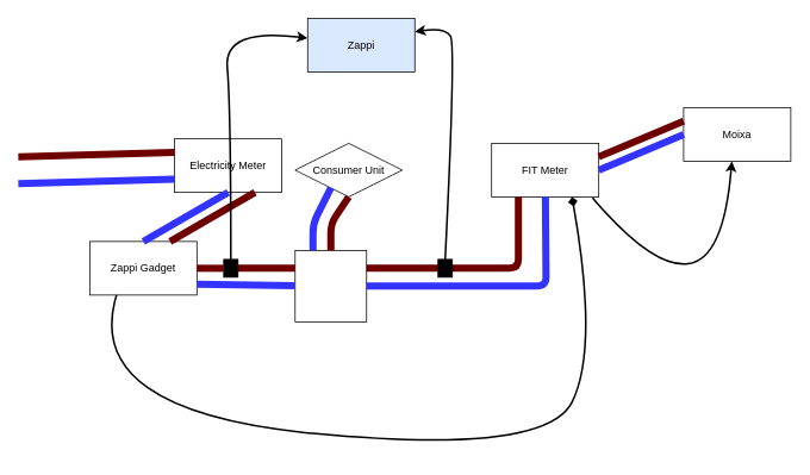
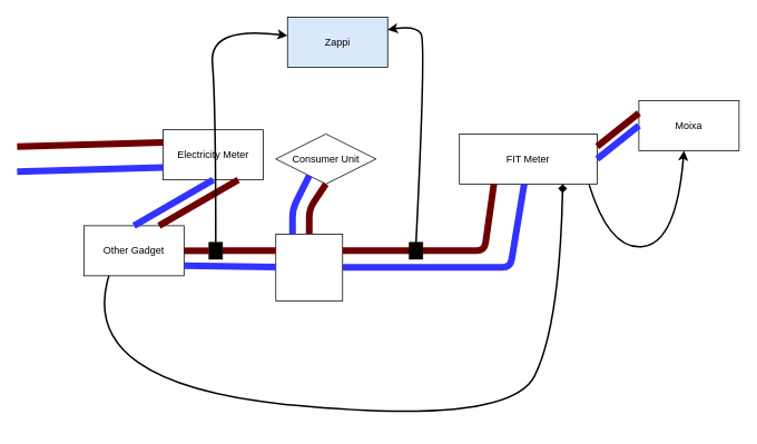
  <mxCell id="0" />
  <mxCell id="1" parent="0" />
  <mxCell id="2" value="Consumer Unit" style="rhombus;whiteSpace=wrap;html=1;" vertex="1" parent="1"><mxGeometry x="330" y="160" width="120" height="60" as="geometry" /></mxCell>
  <mxCell id="3" value="Electricity Meter" style="rounded=0;whiteSpace=wrap;html=1;" vertex="1" parent="1"><mxGeometry x="195" y="155" width="120" height="60" as="geometry" /></mxCell>
  <mxCell id="4" value="Zappi" style="rounded=0;whiteSpace=wrap;html=1;fillColor=#dae8fc;" vertex="1" parent="1"><mxGeometry x="344" y="20" width="120" height="60" as="geometry" /></mxCell>
- <mxCell id="5" value="FIT Meter" style="rounded=0;whiteSpace=wrap;html=1;" vertex="1" parent="1"><mxGeometry x="550" y="160" width="120" height="60" as="geometry" /></mxCell>
- <mxCell id="6" value="Zappi Gadget" style="rounded=0;whiteSpace=wrap;html=1;" vertex="1" parent="1"><mxGeometry x="100" y="270" width="120" height="60" as="geometry" /></mxCell>
+ <mxCell id="5" value="FIT Meter" style="rounded=0;whiteSpace=wrap;html=1;" vertex="1" parent="1"><mxGeometry x="550" y="160" width="165" height="60" as="geometry" /></mxCell>
+ <mxCell id="6" value="Other Gadget" style="rounded=0;whiteSpace=wrap;html=1;" vertex="1" parent="1"><mxGeometry x="100" y="270" width="120" height="60" as="geometry" /></mxCell>
  <mxCell id="7" value="Moixa" style="rounded=0;whiteSpace=wrap;html=1;" vertex="1" parent="1"><mxGeometry x="765" y="120" width="120" height="60" as="geometry" /></mxCell>
  <mxCell id="8" value="" style="endArrow=none;html=1;strokeColor=#3333FF;entryX=0;entryY=0.75;entryDx=0;entryDy=0;strokeWidth=8;" edge="1" parent="1" target="3"><mxGeometry width="50" height="50" relative="1" as="geometry"><mxPoint x="20" y="205" as="sourcePoint" /><mxPoint x="500" y="290" as="targetPoint" /><Array as="points" /></mxGeometry></mxCell>
  <mxCell id="9" value="" style="endArrow=none;html=1;strokeColor=#6F0000;entryX=0;entryY=0.25;entryDx=0;entryDy=0;strokeWidth=8;fillColor=#a20025;" edge="1" parent="1" target="3"><mxGeometry width="50" height="50" relative="1" as="geometry"><mxPoint x="20" y="175" as="sourcePoint" /><mxPoint x="110" y="215" as="targetPoint" /><Array as="points" /></mxGeometry></mxCell>
  <mxCell id="10" value="" style="endArrow=none;html=1;strokeColor=#3333FF;entryX=0.5;entryY=1;entryDx=0;entryDy=0;strokeWidth=8;exitX=0.5;exitY=0;exitDx=0;exitDy=0;" edge="1" parent="1" source="6" target="3"><mxGeometry width="50" height="50" relative="1" as="geometry"><mxPoint x="40" y="225" as="sourcePoint" /><mxPoint x="120" y="225" as="targetPoint" /><Array as="points" /></mxGeometry></mxCell>
  <mxCell id="11" value="" style="endArrow=none;html=1;strokeColor=#6F0000;entryX=0.75;entryY=1;entryDx=0;entryDy=0;strokeWidth=8;exitX=0.75;exitY=0;exitDx=0;exitDy=0;fillColor=#a20025;" edge="1" parent="1" source="6" target="3"><mxGeometry width="50" height="50" relative="1" as="geometry"><mxPoint x="50" y="235" as="sourcePoint" /><mxPoint x="130" y="235" as="targetPoint" /><Array as="points" /></mxGeometry></mxCell>
  <mxCell id="12" value="" style="curved=1;endArrow=diamond;html=1;strokeColor=#000000;strokeWidth=2;exitX=0.25;exitY=1;exitDx=0;exitDy=0;entryX=0.75;entryY=1;entryDx=0;entryDy=0;" edge="1" parent="1" source="6" target="5"><mxGeometry width="50" height="50" relative="1" as="geometry"><mxPoint x="450" y="340" as="sourcePoint" /><mxPoint x="500" y="290" as="targetPoint" /><Array as="points"><mxPoint x="90" y="460" /><mxPoint x="610" y="510" /><mxPoint x="670" y="390" /></Array></mxGeometry></mxCell>
  <mxCell id="13" value="" style="whiteSpace=wrap;html=1;aspect=fixed;" vertex="1" parent="1"><mxGeometry x="330" y="280" width="80" height="80" as="geometry" /></mxCell>
  <mxCell id="14" value="" style="endArrow=none;html=1;strokeWidth=8;strokeColor=#3333FF;" edge="1" parent="1" target="13"><mxGeometry width="50" height="50" relative="1" as="geometry"><mxPoint x="220" y="318" as="sourcePoint" /><mxPoint x="250" y="310" as="targetPoint" /><Array as="points" /></mxGeometry></mxCell>
  <mxCell id="15" value="" style="endArrow=none;html=1;strokeColor=#6F0000;strokeWidth=8;exitX=1;exitY=0.5;exitDx=0;exitDy=0;fillColor=#a20025;entryX=0;entryY=0.25;entryDx=0;entryDy=0;" edge="1" parent="1" source="22" target="13"><mxGeometry width="50" height="50" relative="1" as="geometry"><mxPoint x="200" y="280" as="sourcePoint" /><mxPoint x="280" y="290" as="targetPoint" /><Array as="points" /></mxGeometry></mxCell>
  <mxCell id="16" value="" style="endArrow=none;html=1;strokeColor=#6F0000;strokeWidth=8;exitX=1;exitY=0.25;exitDx=0;exitDy=0;fillColor=#a20025;entryX=0.25;entryY=1;entryDx=0;entryDy=0;" edge="1" parent="1" source="13" target="5"><mxGeometry width="50" height="50" relative="1" as="geometry"><mxPoint x="500" y="290" as="sourcePoint" /><mxPoint x="590" y="290" as="targetPoint" /><Array as="points"><mxPoint x="580" y="300" /></Array></mxGeometry></mxCell>
  <mxCell id="17" value="" style="endArrow=none;html=1;strokeWidth=8;fillColor=#0050ef;strokeColor=#3333FF;" edge="1" parent="1" target="5"><mxGeometry width="50" height="50" relative="1" as="geometry"><mxPoint x="410" y="320" as="sourcePoint" /><mxPoint x="480" y="319.5" as="targetPoint" /><Array as="points"><mxPoint x="611" y="320" /></Array></mxGeometry></mxCell>
  <mxCell id="18" value="" style="endArrow=none;html=1;strokeWidth=8;exitX=0.25;exitY=0;exitDx=0;exitDy=0;fillColor=#0050ef;entryX=0.25;entryY=1;entryDx=0;entryDy=0;strokeColor=#3333FF;" edge="1" parent="1" source="13" target="2"><mxGeometry width="50" height="50" relative="1" as="geometry"><mxPoint x="270" y="240" as="sourcePoint" /><mxPoint x="360" y="240" as="targetPoint" /><Array as="points"><mxPoint x="350" y="250" /></Array></mxGeometry></mxCell>
  <mxCell id="19" value="" style="endArrow=none;html=1;strokeColor=#6F0000;strokeWidth=8;fillColor=#a20025;entryX=0.5;entryY=1;entryDx=0;entryDy=0;" edge="1" parent="1" source="13" target="2"><mxGeometry width="50" height="50" relative="1" as="geometry"><mxPoint x="374" y="250" as="sourcePoint" /><mxPoint x="464" y="250" as="targetPoint" /><Array as="points"><mxPoint x="370" y="250" /></Array></mxGeometry></mxCell>
  <mxCell id="20" value="" style="endArrow=none;html=1;strokeColor=#6F0000;strokeWidth=8;fillColor=#a20025;entryX=0;entryY=0.25;entryDx=0;entryDy=0;exitX=1;exitY=0.25;exitDx=0;exitDy=0;" edge="1" parent="1" source="5" target="7"><mxGeometry width="50" height="50" relative="1" as="geometry"><mxPoint x="670" y="180" as="sourcePoint" /><mxPoint x="760" y="180" as="targetPoint" /><Array as="points" /></mxGeometry></mxCell>
  <mxCell id="21" value="" style="endArrow=none;html=1;strokeWidth=8;fillColor=#0050ef;entryX=0;entryY=0.5;entryDx=0;entryDy=0;exitX=1;exitY=0.5;exitDx=0;exitDy=0;strokeColor=#3333FF;" edge="1" parent="1" source="5" target="7"><mxGeometry width="50" height="50" relative="1" as="geometry"><mxPoint x="680" y="185" as="sourcePoint" /><mxPoint x="780" y="185" as="targetPoint" /><Array as="points" /></mxGeometry></mxCell>
  <mxCell id="22" value="" style="rounded=0;whiteSpace=wrap;html=1;fillColor=#000000;" vertex="1" parent="1"><mxGeometry x="250" y="290" width="16" height="20" as="geometry" /></mxCell>
  <mxCell id="23" value="" style="endArrow=none;html=1;strokeColor=#6F0000;strokeWidth=8;exitX=1;exitY=0.5;exitDx=0;exitDy=0;fillColor=#a20025;entryX=0;entryY=0.5;entryDx=0;entryDy=0;" edge="1" parent="1" source="6" target="22"><mxGeometry width="50" height="50" relative="1" as="geometry"><mxPoint x="220" y="300" as="sourcePoint" /><mxPoint x="330" y="300" as="targetPoint" /><Array as="points" /></mxGeometry></mxCell>
  <mxCell id="24" value="" style="curved=1;endArrow=classic;html=1;strokeColor=#000000;strokeWidth=2;exitX=0.5;exitY=0;exitDx=0;exitDy=0;" edge="1" parent="1" source="22" target="4"><mxGeometry width="50" height="50" relative="1" as="geometry"><mxPoint x="450" y="340" as="sourcePoint" /><mxPoint x="340" y="30" as="targetPoint" /><Array as="points"><mxPoint x="258" y="120" /><mxPoint x="250" y="30" /></Array></mxGeometry></mxCell>
  <mxCell id="25" value="" style="rounded=0;whiteSpace=wrap;html=1;fillColor=#000000;" vertex="1" parent="1"><mxGeometry x="490" y="290" width="16" height="20" as="geometry" /></mxCell>
  <mxCell id="26" value="" style="curved=1;endArrow=classic;html=1;strokeColor=#000000;strokeWidth=2;exitX=0.5;exitY=0;exitDx=0;exitDy=0;entryX=1;entryY=0.25;entryDx=0;entryDy=0;" edge="1" parent="1" source="25" target="4"><mxGeometry width="50" height="50" relative="1" as="geometry"><mxPoint x="690" y="340" as="sourcePoint" /><mxPoint x="584" y="28.571" as="targetPoint" /><Array as="points"><mxPoint x="510" y="50" /><mxPoint x="498" y="30" /></Array></mxGeometry></mxCell>
  <mxCell id="27" value="" style="curved=1;endArrow=classic;html=1;strokeColor=#000000;strokeWidth=2;exitX=0.942;exitY=1.017;exitDx=0;exitDy=0;exitPerimeter=0;entryX=0.45;entryY=1;entryDx=0;entryDy=0;entryPerimeter=0;" edge="1" parent="1" source="5" target="7"><mxGeometry width="50" height="50" relative="1" as="geometry"><mxPoint x="750" y="400" as="sourcePoint" /><mxPoint x="820" y="230" as="targetPoint" /><Array as="points"><mxPoint x="730" y="300" /><mxPoint x="810" y="290" /></Array></mxGeometry></mxCell>
